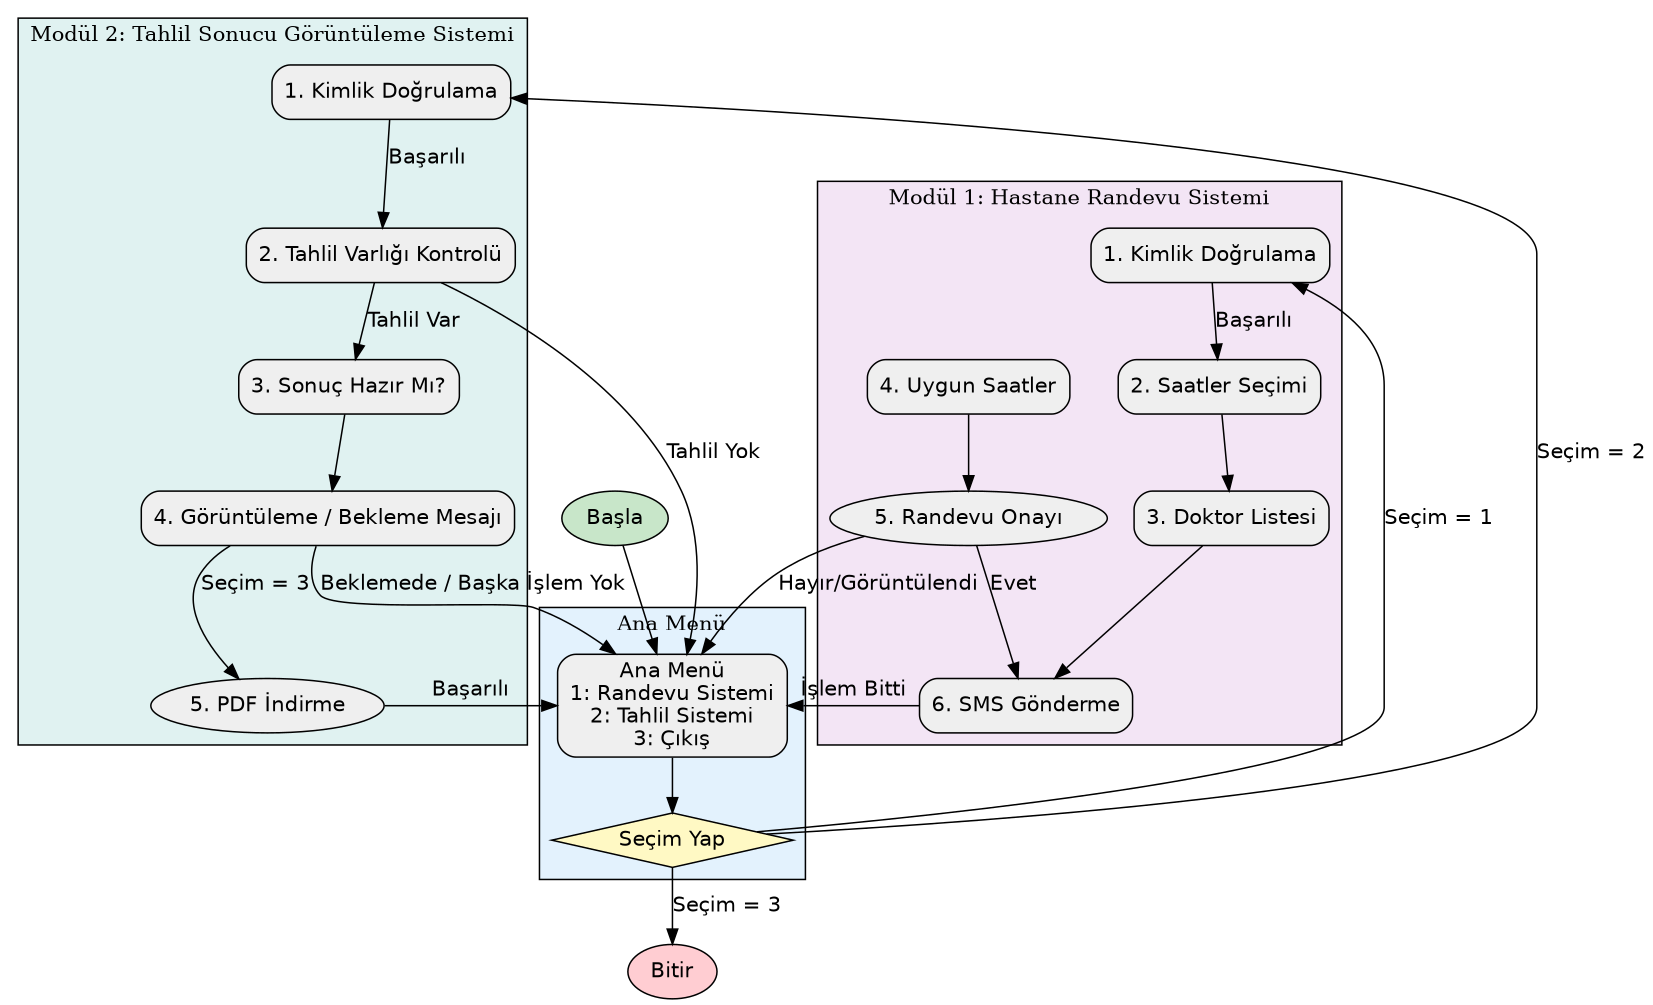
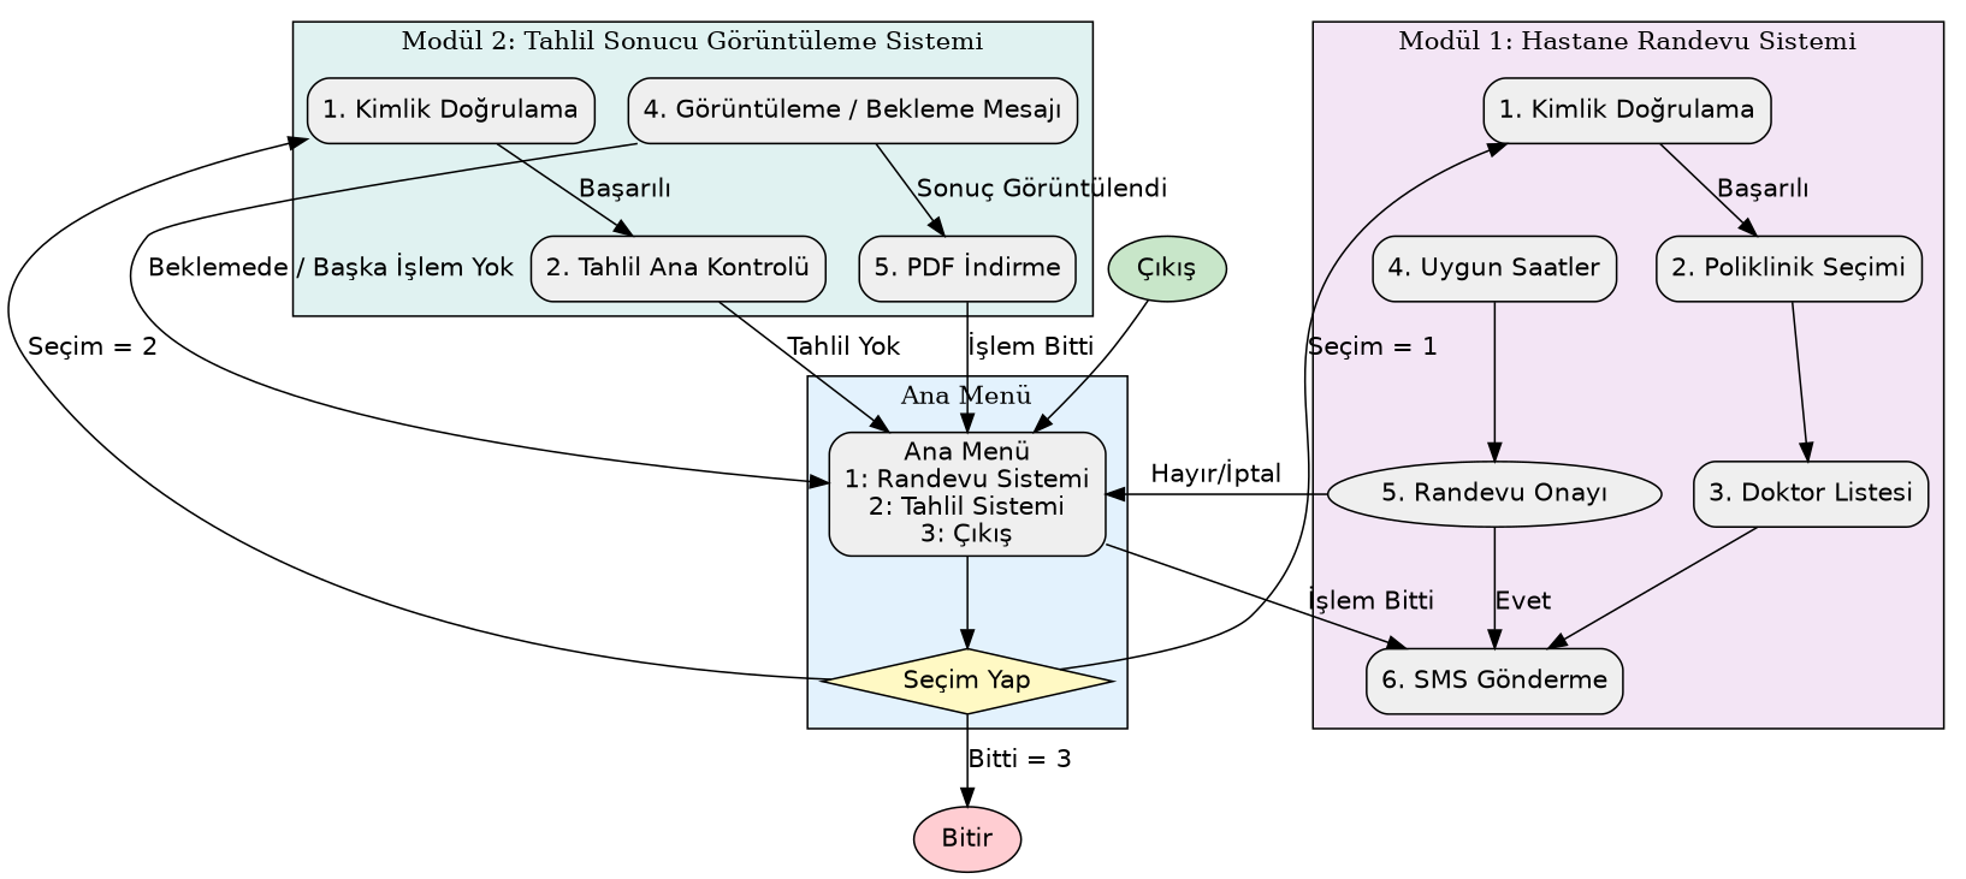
  digraph {
    rankdir=TB
    node [fillcolor="#EFEFEF" fontname=Helvetica shape=box style="rounded,filled"]
    edge [fontname=Helvetica]
    n1 [label="Ana Menü\n1: Randevu Sistemi\n2: Tahlil Sistemi\n3: Çıkış"]
    n2 [fillcolor="#FFF9C4" label="Seçim Yap" shape=diamond style=filled]
    n3 [label="1. Kimlik Doğrulama"]
-   n4 [label="2. Tahlil Varlığı Kontrolü"]
-   n5 [label="3. Sonuç Hazır Mı?"]
+   n4 [label="2. Tahlil Ana Kontrolü"]
    n6 [label="4. Görüntüleme / Bekleme Mesajı"]
-   n7 [label="5. PDF İndirme" shape=ellipse]
+   n7 [label="5. PDF İndirme"]
    n8 [label="1. Kimlik Doğrulama"]
-   n9 [label="2. Saatler Seçimi"]
+   n9 [label="2. Poliklinik Seçimi"]
    n10 [label="3. Doktor Listesi"]
    n11 [label="4. Uygun Saatler"]
    n12 [label="5. Randevu Onayı" shape=ellipse]
    n13 [label="6. SMS Gönderme"]
    n14 [fillcolor="#FFCDD2" label=Bitir shape=ellipse style=filled]
-   n15 [fillcolor="#C8E6C9" label="Başla" shape=ellipse style=filled]
+   n15 [fillcolor="#C8E6C9" label="Çıkış" shape=ellipse style=filled]
    subgraph cluster_1 {
      bgcolor="#E3F2FD"
      label="Ana Menü"
      n1
      n2
    }
    subgraph cluster_2 {
      bgcolor="#E0F2F1"
      label="Modül 2: Tahlil Sonucu Görüntüleme Sistemi"
      n3
      n4
-     n5
      n6
      n7
    }
    subgraph cluster_3 {
      bgcolor="#F3E5F5"
      label="Modül 1: Hastane Randevu Sistemi"
      n8
      n9
      n10
      n11
      n12
      n13
    }
    n1 -> n2
    n2 -> n3 [label="Seçim = 2"]
    n2 -> n8 [label="Seçim = 1"]
-   n2 -> n14 [label="Seçim = 3"]
+   n2 -> n14 [label="Bitti = 3"]
    n3 -> n4 [label="Başarılı"]
    n4 -> n1 [label="Tahlil Yok"]
-   n4 -> n5 [label="Tahlil Var"]
-   n5 -> n6
    n6 -> n1 [label="Beklemede / Başka İşlem Yok"]
-   n6 -> n7 [label="Seçim = 3"]
-   n7 -> n1 [label="Başarılı"]
+   n6 -> n7 [label="Sonuç Görüntülendi"]
+   n7 -> n1 [label="İşlem Bitti"]
    n8 -> n9 [label="Başarılı"]
    n9 -> n10
    n10 -> n13
    n11 -> n12
-   n12 -> n1 [label="Hayır/Görüntülendi"]
+   n12 -> n1 [label="Hayır/İptal"]
    n12 -> n13 [label=Evet]
-   n13 -> n1 [label="İşlem Bitti"]
+   n1 -> n13 [label="İşlem Bitti"]
    n15 -> n1
  }
